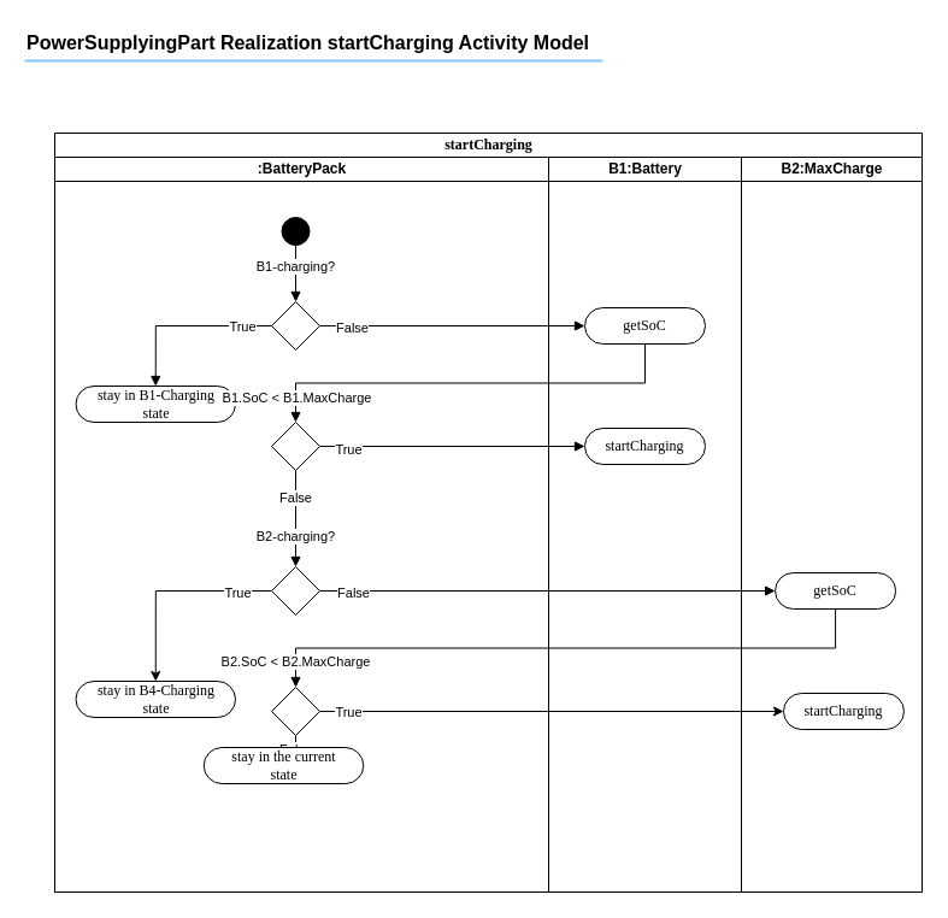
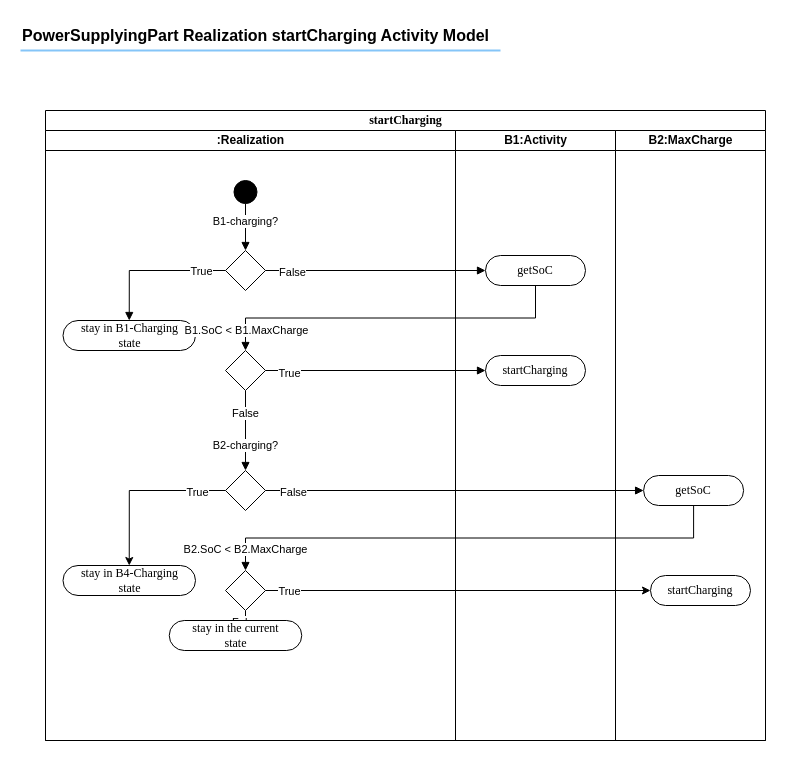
  <mxCell id="0" />
  <mxCell id="1" parent="0" />
  <mxCell id="2" value="&lt;b&gt;PowerSupplyingPart Realization startCharging Activity Model&lt;/b&gt;" style="text;fontSize=16;verticalAlign=middle;strokeColor=none;fillColor=none;whiteSpace=wrap;html=1;" vertex="1" parent="1"><mxGeometry x="20" y="20" width="500" height="30" as="geometry" /></mxCell>
  <mxCell id="3" value="" style="dashed=0;shape=line;strokeWidth=2;noLabel=1;strokeColor=#0C8CF2;opacity=50;" vertex="1" parent="1"><mxGeometry x="20" y="45" width="480" height="10" as="geometry" /></mxCell>
  <mxCell id="4" value="startCharging" style="swimlane;html=1;childLayout=stackLayout;startSize=20;rounded=0;shadow=0;comic=0;labelBackgroundColor=none;strokeWidth=1;fontFamily=Verdana;fontSize=12;align=center;" vertex="1" parent="1"><mxGeometry x="45" y="110" width="720" height="630" as="geometry"><mxRectangle x="45" y="640" width="70" height="30" as="alternateBounds" /></mxGeometry></mxCell>
- <mxCell id="5" value=":BatteryPack" style="swimlane;html=1;startSize=20;" vertex="1" parent="4"><mxGeometry y="20" width="410" height="610" as="geometry"><mxRectangle y="20" width="40" height="420" as="alternateBounds" /></mxGeometry></mxCell>
+ <mxCell id="5" value=":Realization" style="swimlane;html=1;startSize=20;" vertex="1" parent="4"><mxGeometry y="20" width="410" height="610" as="geometry"><mxRectangle y="20" width="40" height="420" as="alternateBounds" /></mxGeometry></mxCell>
  <mxCell id="6" style="edgeStyle=orthogonalEdgeStyle;rounded=0;orthogonalLoop=1;jettySize=auto;html=1;entryX=0.5;entryY=0;entryDx=0;entryDy=0;endArrow=block;endFill=1;" edge="1" parent="5" source="8" target="11"><mxGeometry relative="1" as="geometry" /></mxCell>
  <mxCell id="7" value="B1-charging?" style="edgeLabel;html=1;align=center;verticalAlign=middle;resizable=0;points=[];" vertex="1" connectable="0" parent="6"><mxGeometry x="-0.277" y="-1" relative="1" as="geometry"><mxPoint as="offset" /></mxGeometry></mxCell>
  <mxCell id="8" value="" style="ellipse;whiteSpace=wrap;html=1;rounded=0;shadow=0;comic=0;labelBackgroundColor=none;strokeWidth=1;fillColor=#000000;fontFamily=Verdana;fontSize=12;align=center;" vertex="1" parent="5"><mxGeometry x="188.5" y="50" width="23" height="23" as="geometry" /></mxCell>
  <mxCell id="9" style="edgeStyle=orthogonalEdgeStyle;rounded=0;orthogonalLoop=1;jettySize=auto;html=1;entryX=0.5;entryY=0;entryDx=0;entryDy=0;endArrow=block;endFill=1;" edge="1" parent="5" source="11" target="19"><mxGeometry relative="1" as="geometry" /></mxCell>
  <mxCell id="10" value="True" style="edgeLabel;html=1;align=center;verticalAlign=middle;resizable=0;points=[];" vertex="1" connectable="0" parent="9"><mxGeometry x="-0.663" relative="1" as="geometry"><mxPoint as="offset" /></mxGeometry></mxCell>
  <mxCell id="11" value="" style="rhombus;whiteSpace=wrap;html=1;" vertex="1" parent="5"><mxGeometry x="180" y="120" width="40" height="40" as="geometry" /></mxCell>
  <mxCell id="12" style="edgeStyle=orthogonalEdgeStyle;rounded=0;orthogonalLoop=1;jettySize=auto;html=1;entryX=0.5;entryY=0;entryDx=0;entryDy=0;endArrow=block;endFill=1;" edge="1" parent="5" source="15" target="18"><mxGeometry relative="1" as="geometry" /></mxCell>
  <mxCell id="13" value="False" style="edgeLabel;html=1;align=center;verticalAlign=middle;resizable=0;points=[];" vertex="1" connectable="0" parent="12"><mxGeometry x="-0.45" y="-1" relative="1" as="geometry"><mxPoint as="offset" /></mxGeometry></mxCell>
  <mxCell id="14" value="B2-charging?" style="edgeLabel;html=1;align=center;verticalAlign=middle;resizable=0;points=[];" vertex="1" connectable="0" parent="12"><mxGeometry x="0.35" y="-1" relative="1" as="geometry"><mxPoint as="offset" /></mxGeometry></mxCell>
  <mxCell id="15" value="" style="rhombus;whiteSpace=wrap;html=1;" vertex="1" parent="5"><mxGeometry x="180" y="220" width="40" height="40" as="geometry" /></mxCell>
  <mxCell id="16" style="edgeStyle=orthogonalEdgeStyle;rounded=0;orthogonalLoop=1;jettySize=auto;html=1;entryX=0.5;entryY=0;entryDx=0;entryDy=0;" edge="1" parent="5" source="18" target="23"><mxGeometry relative="1" as="geometry" /></mxCell>
  <mxCell id="17" value="True" style="edgeLabel;html=1;align=center;verticalAlign=middle;resizable=0;points=[];" vertex="1" connectable="0" parent="16"><mxGeometry x="-0.663" y="1" relative="1" as="geometry"><mxPoint as="offset" /></mxGeometry></mxCell>
  <mxCell id="18" value="" style="rhombus;whiteSpace=wrap;html=1;" vertex="1" parent="5"><mxGeometry x="180" y="340" width="40" height="40" as="geometry" /></mxCell>
  <mxCell id="19" value="stay in B1-Charging&lt;div&gt;&amp;nbsp;state&amp;nbsp;&lt;/div&gt;" style="rounded=1;whiteSpace=wrap;html=1;shadow=0;comic=0;labelBackgroundColor=none;strokeWidth=1;fontFamily=Verdana;fontSize=12;align=center;arcSize=50;" vertex="1" parent="5"><mxGeometry x="17.5" y="190" width="132.5" height="30" as="geometry" /></mxCell>
  <mxCell id="20" style="edgeStyle=orthogonalEdgeStyle;rounded=0;orthogonalLoop=1;jettySize=auto;html=1;entryX=0.5;entryY=0;entryDx=0;entryDy=0;" edge="1" parent="5" source="22" target="24"><mxGeometry relative="1" as="geometry" /></mxCell>
  <mxCell id="21" value="False" style="edgeLabel;html=1;align=center;verticalAlign=middle;resizable=0;points=[];" vertex="1" connectable="0" parent="20"><mxGeometry x="-0.467" y="-1" relative="1" as="geometry"><mxPoint as="offset" /></mxGeometry></mxCell>
  <mxCell id="22" value="" style="rhombus;whiteSpace=wrap;html=1;" vertex="1" parent="5"><mxGeometry x="180" y="440" width="40" height="40" as="geometry" /></mxCell>
  <mxCell id="23" value="stay in B4-Charging&lt;div&gt;&amp;nbsp;state&amp;nbsp;&lt;/div&gt;" style="rounded=1;whiteSpace=wrap;html=1;shadow=0;comic=0;labelBackgroundColor=none;strokeWidth=1;fontFamily=Verdana;fontSize=12;align=center;arcSize=50;" vertex="1" parent="5"><mxGeometry x="17.5" y="435" width="132.5" height="30" as="geometry" /></mxCell>
  <mxCell id="24" value="stay in the current&lt;div&gt;&amp;nbsp;state&amp;nbsp;&lt;/div&gt;" style="rounded=1;whiteSpace=wrap;html=1;shadow=0;comic=0;labelBackgroundColor=none;strokeWidth=1;fontFamily=Verdana;fontSize=12;align=center;arcSize=50;" vertex="1" parent="5"><mxGeometry x="123.75" y="490" width="132.5" height="30" as="geometry" /></mxCell>
- <mxCell id="25" value="B1:Battery" style="swimlane;html=1;startSize=20;" vertex="1" parent="4"><mxGeometry x="410" y="20" width="160" height="610" as="geometry" /></mxCell>
+ <mxCell id="25" value="B1:Activity" style="swimlane;html=1;startSize=20;" vertex="1" parent="4"><mxGeometry x="410" y="20" width="160" height="610" as="geometry" /></mxCell>
  <mxCell id="26" value="getSoC" style="rounded=1;whiteSpace=wrap;html=1;shadow=0;comic=0;labelBackgroundColor=none;strokeWidth=1;fontFamily=Verdana;fontSize=12;align=center;arcSize=50;" vertex="1" parent="25"><mxGeometry x="30" y="125" width="100" height="30" as="geometry" /></mxCell>
  <mxCell id="27" value="startCharging" style="rounded=1;whiteSpace=wrap;html=1;shadow=0;comic=0;labelBackgroundColor=none;strokeWidth=1;fontFamily=Verdana;fontSize=12;align=center;arcSize=50;" vertex="1" parent="25"><mxGeometry x="30" y="225" width="100" height="30" as="geometry" /></mxCell>
  <mxCell id="28" value="B2:MaxCharge" style="swimlane;html=1;startSize=20;" vertex="1" parent="4"><mxGeometry x="570" y="20" width="150" height="610" as="geometry"><mxRectangle x="570" y="20" width="40" height="1720" as="alternateBounds" /></mxGeometry></mxCell>
  <mxCell id="29" value="getSoC" style="rounded=1;whiteSpace=wrap;html=1;shadow=0;comic=0;labelBackgroundColor=none;strokeWidth=1;fontFamily=Verdana;fontSize=12;align=center;arcSize=50;" vertex="1" parent="28"><mxGeometry x="28.1" y="345" width="100" height="30" as="geometry" /></mxCell>
  <mxCell id="30" value="startCharging" style="rounded=1;whiteSpace=wrap;html=1;shadow=0;comic=0;labelBackgroundColor=none;strokeWidth=1;fontFamily=Verdana;fontSize=12;align=center;arcSize=50;" vertex="1" parent="28"><mxGeometry x="35" y="445" width="100" height="30" as="geometry" /></mxCell>
  <mxCell id="31" style="edgeStyle=orthogonalEdgeStyle;rounded=0;orthogonalLoop=1;jettySize=auto;html=1;entryX=0;entryY=0.5;entryDx=0;entryDy=0;endArrow=block;endFill=1;" edge="1" parent="4" source="11" target="26"><mxGeometry relative="1" as="geometry" /></mxCell>
  <mxCell id="32" value="False" style="edgeLabel;html=1;align=center;verticalAlign=middle;resizable=0;points=[];" vertex="1" connectable="0" parent="31"><mxGeometry x="-0.761" y="-1" relative="1" as="geometry"><mxPoint as="offset" /></mxGeometry></mxCell>
  <mxCell id="33" style="edgeStyle=orthogonalEdgeStyle;rounded=0;orthogonalLoop=1;jettySize=auto;html=1;entryX=0.5;entryY=0;entryDx=0;entryDy=0;exitX=0.5;exitY=1;exitDx=0;exitDy=0;endArrow=block;endFill=1;" edge="1" parent="4" source="26" target="15"><mxGeometry relative="1" as="geometry" /></mxCell>
  <mxCell id="34" value="B1.SoC &amp;lt; B1.MaxCharge" style="edgeLabel;html=1;align=center;verticalAlign=middle;resizable=0;points=[];" vertex="1" connectable="0" parent="33"><mxGeometry x="0.913" relative="1" as="geometry"><mxPoint y="-6" as="offset" /></mxGeometry></mxCell>
  <mxCell id="35" style="edgeStyle=orthogonalEdgeStyle;rounded=0;orthogonalLoop=1;jettySize=auto;html=1;entryX=0;entryY=0.5;entryDx=0;entryDy=0;endArrow=block;endFill=1;" edge="1" parent="4" source="15" target="27"><mxGeometry relative="1" as="geometry" /></mxCell>
  <mxCell id="36" value="True" style="edgeLabel;html=1;align=center;verticalAlign=middle;resizable=0;points=[];" vertex="1" connectable="0" parent="35"><mxGeometry x="-0.788" y="-2" relative="1" as="geometry"><mxPoint as="offset" /></mxGeometry></mxCell>
  <mxCell id="37" style="edgeStyle=orthogonalEdgeStyle;rounded=0;orthogonalLoop=1;jettySize=auto;html=1;entryX=0;entryY=0.5;entryDx=0;entryDy=0;endArrow=block;endFill=1;" edge="1" parent="4" source="18" target="29"><mxGeometry relative="1" as="geometry" /></mxCell>
  <mxCell id="38" value="False" style="edgeLabel;html=1;align=center;verticalAlign=middle;resizable=0;points=[];" vertex="1" connectable="0" parent="37"><mxGeometry x="-0.855" y="-1" relative="1" as="geometry"><mxPoint as="offset" /></mxGeometry></mxCell>
  <mxCell id="39" style="edgeStyle=orthogonalEdgeStyle;rounded=0;orthogonalLoop=1;jettySize=auto;html=1;entryX=0.5;entryY=0;entryDx=0;entryDy=0;exitX=0.5;exitY=1;exitDx=0;exitDy=0;endArrow=block;endFill=1;" edge="1" parent="4" source="29" target="22"><mxGeometry relative="1" as="geometry" /></mxCell>
  <mxCell id="40" value="B2.SoC &amp;lt; B2.MaxCharge" style="edgeLabel;html=1;align=center;verticalAlign=middle;resizable=0;points=[];" vertex="1" connectable="0" parent="39"><mxGeometry x="0.917" y="-1" relative="1" as="geometry"><mxPoint as="offset" /></mxGeometry></mxCell>
  <mxCell id="41" style="edgeStyle=orthogonalEdgeStyle;rounded=0;orthogonalLoop=1;jettySize=auto;html=1;entryX=0;entryY=0.5;entryDx=0;entryDy=0;" edge="1" parent="4" source="22" target="30"><mxGeometry relative="1" as="geometry" /></mxCell>
  <mxCell id="42" value="True" style="edgeLabel;html=1;align=center;verticalAlign=middle;resizable=0;points=[];" vertex="1" connectable="0" parent="41"><mxGeometry x="-0.879" relative="1" as="geometry"><mxPoint as="offset" /></mxGeometry></mxCell>
